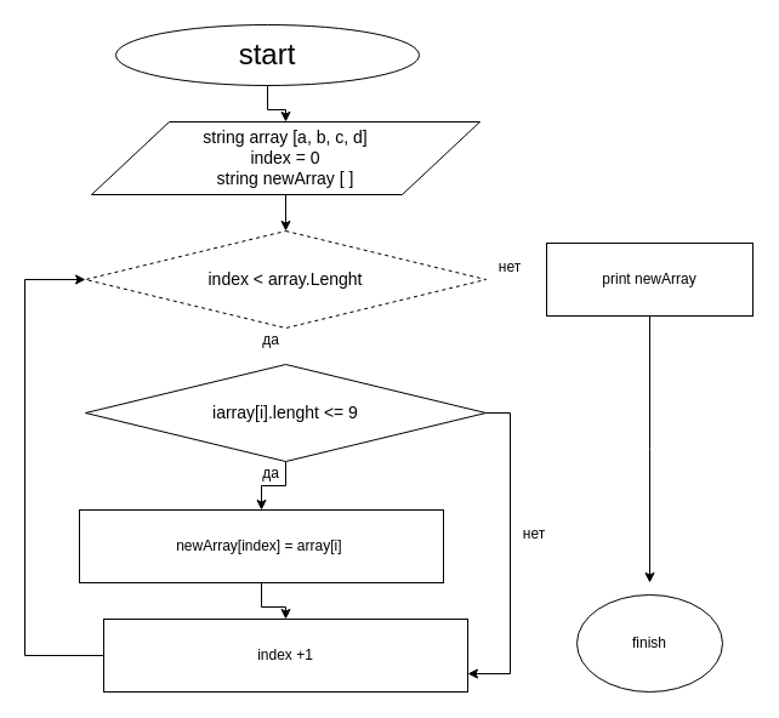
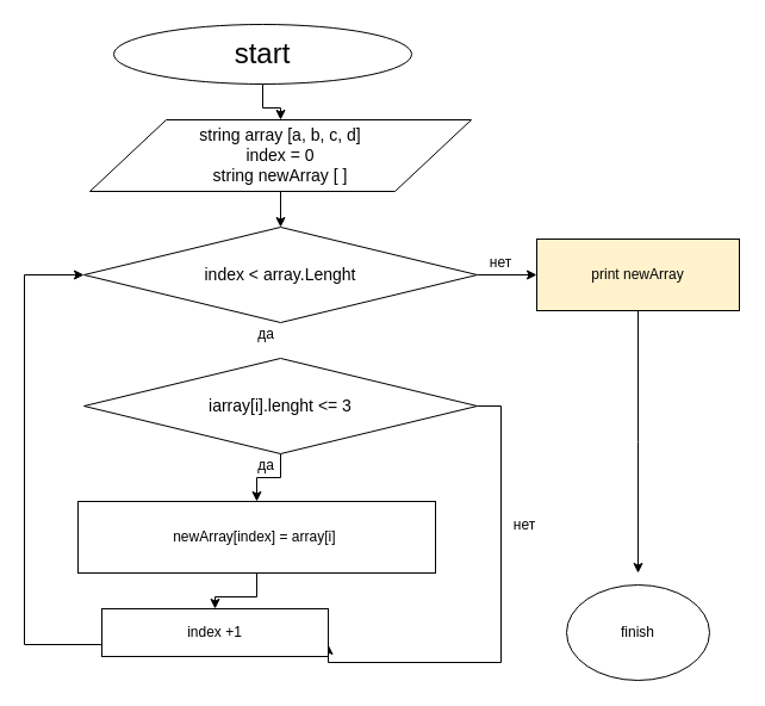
  <mxCell id="0" />
  <mxCell id="1" parent="0" />
  <mxCell id="2" value="" style="edgeStyle=orthogonalEdgeStyle;rounded=0;orthogonalLoop=1;jettySize=auto;html=1;" edge="1" parent="1" source="3" target="5"><mxGeometry relative="1" as="geometry" /></mxCell>
  <mxCell id="3" value="&lt;font style=&quot;font-size: 24px&quot;&gt;start&lt;/font&gt;" style="ellipse;whiteSpace=wrap;html=1;" vertex="1" parent="1"><mxGeometry x="95" y="20" width="250" height="50" as="geometry" /></mxCell>
  <mxCell id="4" value="" style="edgeStyle=orthogonalEdgeStyle;rounded=0;orthogonalLoop=1;jettySize=auto;html=1;" edge="1" parent="1" source="5" target="10"><mxGeometry relative="1" as="geometry" /></mxCell>
  <mxCell id="5" value="&lt;font style=&quot;font-size: 14px&quot;&gt;string array [a, b, c, d]&lt;br&gt;index = 0&lt;br&gt;string newArray [ ]&lt;/font&gt;" style="shape=parallelogram;perimeter=parallelogramPerimeter;whiteSpace=wrap;html=1;" vertex="1" parent="1"><mxGeometry x="75" y="100" width="320" height="60" as="geometry" /></mxCell>
  <mxCell id="6" value="" style="edgeStyle=orthogonalEdgeStyle;rounded=0;orthogonalLoop=1;jettySize=auto;html=1;" edge="1" parent="1" source="8" target="12"><mxGeometry relative="1" as="geometry" /></mxCell>
  <mxCell id="7" style="edgeStyle=orthogonalEdgeStyle;rounded=0;orthogonalLoop=1;jettySize=auto;html=1;entryX=1;entryY=0.75;entryDx=0;entryDy=0;" edge="1" parent="1" source="8" target="14"><mxGeometry relative="1" as="geometry"><Array as="points"><mxPoint x="420" y="340" /><mxPoint x="420" y="555" /></Array></mxGeometry></mxCell>
- <mxCell id="8" value="&lt;font style=&quot;font-size: 14px&quot;&gt;iarray[i].lenght &amp;lt;= 9&lt;/font&gt;" style="rhombus;whiteSpace=wrap;html=1;" vertex="1" parent="1"><mxGeometry x="70" y="300" width="330" height="80" as="geometry" /></mxCell>
- <mxCell id="10" value="&lt;font style=&quot;font-size: 14px&quot;&gt;index &amp;lt; array.Lenght&lt;/font&gt;" style="rhombus;whiteSpace=wrap;html=1;dashed=1;" vertex="1" parent="1"><mxGeometry x="70" y="190" width="330" height="80" as="geometry" /></mxCell>
+ <mxCell id="8" value="&lt;font style=&quot;font-size: 14px&quot;&gt;iarray[i].lenght &amp;lt;= 3&lt;/font&gt;" style="rhombus;whiteSpace=wrap;html=1;" vertex="1" parent="1"><mxGeometry x="70" y="300" width="330" height="80" as="geometry" /></mxCell>
+ <mxCell id="9" value="" style="edgeStyle=orthogonalEdgeStyle;rounded=0;orthogonalLoop=1;jettySize=auto;html=1;" edge="1" parent="1" source="10" target="16"><mxGeometry relative="1" as="geometry" /></mxCell>
+ <mxCell id="10" value="&lt;font style=&quot;font-size: 14px&quot;&gt;index &amp;lt; array.Lenght&lt;/font&gt;" style="rhombus;whiteSpace=wrap;html=1;" vertex="1" parent="1"><mxGeometry x="70" y="190" width="330" height="80" as="geometry" /></mxCell>
  <mxCell id="11" value="" style="edgeStyle=orthogonalEdgeStyle;rounded=0;orthogonalLoop=1;jettySize=auto;html=1;" edge="1" parent="1" source="12" target="14"><mxGeometry relative="1" as="geometry" /></mxCell>
  <mxCell id="12" value="newArray[index] = array[i]&amp;nbsp;" style="rounded=0;whiteSpace=wrap;html=1;" vertex="1" parent="1"><mxGeometry x="65" y="420" width="300" height="60" as="geometry" /></mxCell>
  <mxCell id="13" value="" style="edgeStyle=orthogonalEdgeStyle;rounded=0;orthogonalLoop=1;jettySize=auto;html=1;entryX=0;entryY=0.5;entryDx=0;entryDy=0;" edge="1" parent="1" source="14" target="10"><mxGeometry relative="1" as="geometry"><mxPoint x="5" y="540" as="targetPoint" /><Array as="points"><mxPoint x="20" y="540" /><mxPoint x="20" y="230" /></Array></mxGeometry></mxCell>
- <mxCell id="14" value="index +1" style="rounded=0;whiteSpace=wrap;html=1;" vertex="1" parent="1"><mxGeometry x="85" y="510" width="300" height="60" as="geometry" /></mxCell>
+ <mxCell id="14" value="index +1" style="rounded=0;whiteSpace=wrap;html=1;" vertex="1" parent="1"><mxGeometry x="85" y="510" width="190" height="40" as="geometry" /></mxCell>
  <mxCell id="15" value="" style="edgeStyle=orthogonalEdgeStyle;rounded=0;orthogonalLoop=1;jettySize=auto;html=1;" edge="1" parent="1" source="16"><mxGeometry relative="1" as="geometry"><mxPoint x="535" y="480" as="targetPoint" /></mxGeometry></mxCell>
- <mxCell id="16" value="print newArray" style="rounded=0;whiteSpace=wrap;html=1;" vertex="1" parent="1"><mxGeometry x="450" y="200" width="170" height="60" as="geometry" /></mxCell>
+ <mxCell id="16" value="print newArray" style="rounded=0;whiteSpace=wrap;html=1;fillColor=#fff2cc;" vertex="1" parent="1"><mxGeometry x="450" y="200" width="170" height="60" as="geometry" /></mxCell>
  <mxCell id="17" value="finish" style="ellipse;whiteSpace=wrap;html=1;" vertex="1" parent="1"><mxGeometry x="475" y="490" width="120" height="80" as="geometry" /></mxCell>
  <mxCell id="18" value="нет" style="text;html=1;strokeColor=none;fillColor=none;align=center;verticalAlign=middle;whiteSpace=wrap;rounded=0;" vertex="1" parent="1"><mxGeometry x="400" y="210" width="40" height="20" as="geometry" /></mxCell>
  <mxCell id="19" value="нет" style="text;html=1;strokeColor=none;fillColor=none;align=center;verticalAlign=middle;whiteSpace=wrap;rounded=0;" vertex="1" parent="1"><mxGeometry x="420" y="430" width="40" height="20" as="geometry" /></mxCell>
  <mxCell id="20" value="да" style="text;html=1;strokeColor=none;fillColor=none;align=center;verticalAlign=middle;whiteSpace=wrap;rounded=0;" vertex="1" parent="1"><mxGeometry x="203" y="270" width="40" height="20" as="geometry" /></mxCell>
  <mxCell id="21" value="да" style="text;html=1;strokeColor=none;fillColor=none;align=center;verticalAlign=middle;whiteSpace=wrap;rounded=0;" vertex="1" parent="1"><mxGeometry x="203" y="380" width="40" height="20" as="geometry" /></mxCell>
